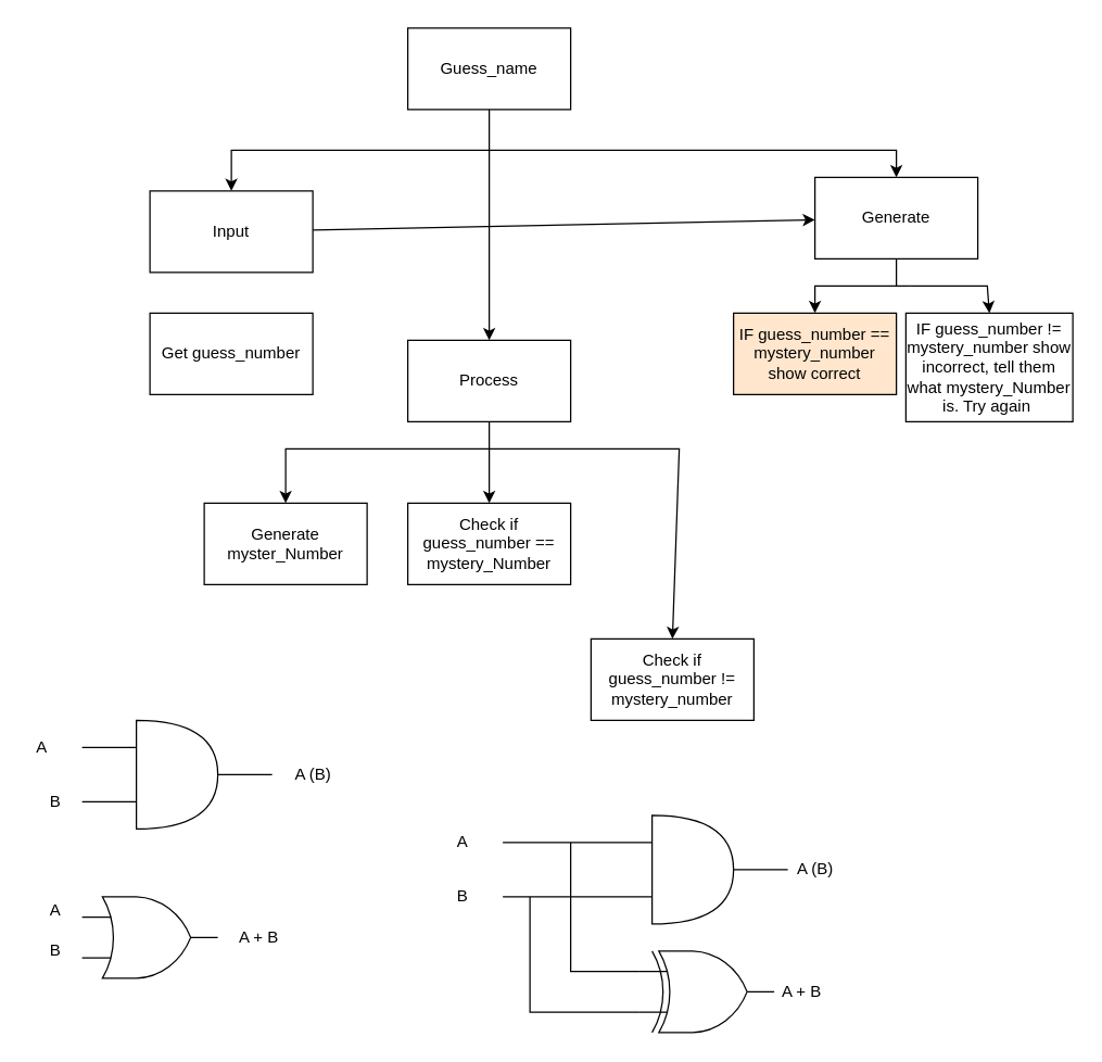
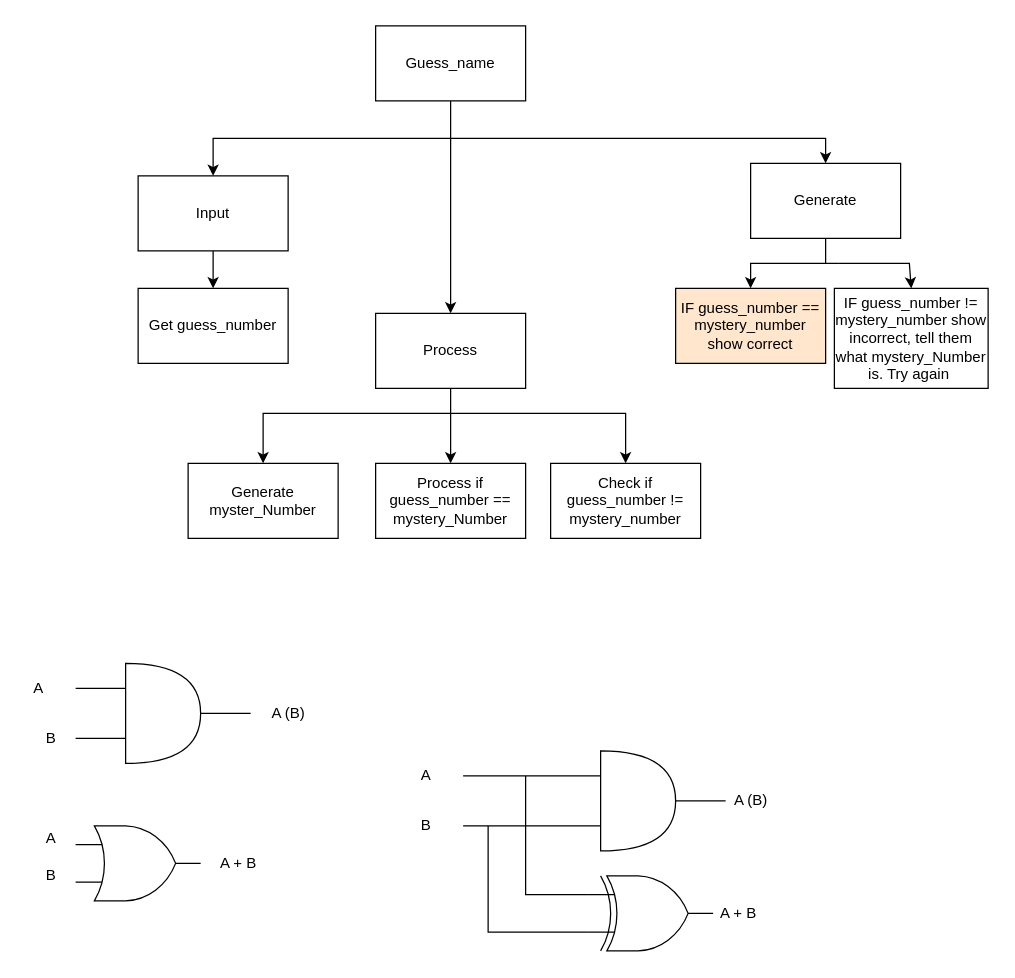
  <mxCell id="0" />
  <mxCell id="1" parent="0" />
  <mxCell id="2" style="edgeStyle=none;html=1;exitX=0.5;exitY=1;exitDx=0;exitDy=0;" parent="1" source="5" target="11" edge="1"><mxGeometry relative="1" as="geometry"><Array as="points"><mxPoint x="360" y="110" /></Array></mxGeometry></mxCell>
  <mxCell id="3" style="edgeStyle=none;html=1;entryX=0.5;entryY=0;entryDx=0;entryDy=0;rounded=0;" parent="1" target="14" edge="1"><mxGeometry relative="1" as="geometry"><mxPoint x="360" y="110" as="sourcePoint" /><Array as="points"><mxPoint x="660" y="110" /></Array></mxGeometry></mxCell>
  <mxCell id="4" style="edgeStyle=none;rounded=0;html=1;entryX=0.5;entryY=0;entryDx=0;entryDy=0;" parent="1" target="7" edge="1"><mxGeometry relative="1" as="geometry"><mxPoint x="360" y="110" as="sourcePoint" /><Array as="points"><mxPoint x="170" y="110" /></Array></mxGeometry></mxCell>
  <mxCell id="5" value="Guess_name" style="rounded=0;whiteSpace=wrap;html=1;" parent="1" vertex="1"><mxGeometry x="300" y="20" width="120" height="60" as="geometry" /></mxCell>
- <mxCell id="6" style="edgeStyle=none;rounded=0;html=1;" parent="1" source="7" target="14" edge="1"><mxGeometry relative="1" as="geometry" /></mxCell>
+ <mxCell id="6" style="edgeStyle=none;rounded=0;html=1;" parent="1" source="7" target="15" edge="1"><mxGeometry relative="1" as="geometry" /></mxCell>
  <mxCell id="7" value="Input" style="rounded=0;whiteSpace=wrap;html=1;" parent="1" vertex="1"><mxGeometry x="110" y="140" width="120" height="60" as="geometry" /></mxCell>
  <mxCell id="8" style="edgeStyle=none;rounded=0;html=1;entryX=0.5;entryY=0;entryDx=0;entryDy=0;" parent="1" target="18" edge="1"><mxGeometry relative="1" as="geometry"><mxPoint x="360" y="330" as="sourcePoint" /><Array as="points"><mxPoint x="500" y="330" /></Array></mxGeometry></mxCell>
  <mxCell id="9" style="edgeStyle=none;rounded=0;html=1;entryX=0.5;entryY=0;entryDx=0;entryDy=0;" parent="1" target="17" edge="1"><mxGeometry relative="1" as="geometry"><mxPoint x="360" y="330" as="sourcePoint" /><Array as="points" /></mxGeometry></mxCell>
  <mxCell id="10" style="edgeStyle=none;html=1;entryX=0.5;entryY=0;entryDx=0;entryDy=0;rounded=0;" parent="1" target="22" edge="1"><mxGeometry relative="1" as="geometry"><mxPoint x="360" y="330" as="sourcePoint" /><Array as="points"><mxPoint x="210" y="330" /></Array></mxGeometry></mxCell>
  <mxCell id="11" value="Process" style="rounded=0;whiteSpace=wrap;html=1;" parent="1" vertex="1"><mxGeometry x="300" y="250" width="120" height="60" as="geometry" /></mxCell>
  <mxCell id="12" style="edgeStyle=none;rounded=0;html=1;entryX=0.5;entryY=0;entryDx=0;entryDy=0;" parent="1" target="16" edge="1"><mxGeometry relative="1" as="geometry"><mxPoint x="670" y="210" as="sourcePoint" /><Array as="points"><mxPoint x="600" y="210" /></Array></mxGeometry></mxCell>
  <mxCell id="13" style="edgeStyle=none;html=1;rounded=0;entryX=0.5;entryY=0;entryDx=0;entryDy=0;" parent="1" target="20" edge="1"><mxGeometry relative="1" as="geometry"><mxPoint x="700" y="230" as="targetPoint" /><mxPoint x="670" y="210" as="sourcePoint" /><Array as="points"><mxPoint x="727" y="210" /></Array></mxGeometry></mxCell>
  <mxCell id="14" value="Generate" style="rounded=0;whiteSpace=wrap;html=1;" parent="1" vertex="1"><mxGeometry x="600" y="130" width="120" height="60" as="geometry" /></mxCell>
  <mxCell id="15" value="Get guess_number" style="rounded=0;whiteSpace=wrap;html=1;" parent="1" vertex="1"><mxGeometry x="110" y="230" width="120" height="60" as="geometry" /></mxCell>
  <mxCell id="16" value="IF guess_number == mystery_number show correct" style="rounded=0;whiteSpace=wrap;html=1;fillColor=#ffe6cc;" parent="1" vertex="1"><mxGeometry x="540" y="230" width="120" height="60" as="geometry" /></mxCell>
- <mxCell id="17" value="Check if guess_number == mystery_Number" style="rounded=0;whiteSpace=wrap;html=1;" parent="1" vertex="1"><mxGeometry x="300" y="370" width="120" height="60" as="geometry" /></mxCell>
- <mxCell id="18" value="Check if guess_number != mystery_number" style="rounded=0;whiteSpace=wrap;html=1;" parent="1" vertex="1"><mxGeometry x="435" y="470" width="120" height="60" as="geometry" /></mxCell>
+ <mxCell id="17" value="Process if guess_number == mystery_Number" style="rounded=0;whiteSpace=wrap;html=1;" parent="1" vertex="1"><mxGeometry x="300" y="370" width="120" height="60" as="geometry" /></mxCell>
+ <mxCell id="18" value="Check if guess_number != mystery_number" style="rounded=0;whiteSpace=wrap;html=1;" parent="1" vertex="1"><mxGeometry x="440" y="370" width="120" height="60" as="geometry" /></mxCell>
  <mxCell id="19" value="" style="endArrow=none;html=1;exitX=0.5;exitY=1;exitDx=0;exitDy=0;" parent="1" source="11" edge="1"><mxGeometry width="50" height="50" relative="1" as="geometry"><mxPoint x="350" y="330" as="sourcePoint" /><mxPoint x="360" y="330" as="targetPoint" /></mxGeometry></mxCell>
  <mxCell id="20" value="IF guess_number != mystery_number show incorrect, tell them what mystery_Number is. Try again&amp;nbsp;" style="rounded=0;whiteSpace=wrap;html=1;" parent="1" vertex="1"><mxGeometry x="667" y="230" width="123" height="80" as="geometry" /></mxCell>
  <mxCell id="21" value="" style="endArrow=none;html=1;rounded=0;entryX=0.5;entryY=1;entryDx=0;entryDy=0;" parent="1" target="14" edge="1"><mxGeometry width="50" height="50" relative="1" as="geometry"><mxPoint x="660" y="210" as="sourcePoint" /><mxPoint x="670" y="190" as="targetPoint" /></mxGeometry></mxCell>
  <mxCell id="22" value="Generate myster_Number" style="rounded=0;whiteSpace=wrap;html=1;" parent="1" vertex="1"><mxGeometry x="150" y="370" width="120" height="60" as="geometry" /></mxCell>
  <mxCell id="23" style="edgeStyle=none;html=1;endArrow=none;endFill=0;" edge="1" parent="1" source="26"><mxGeometry relative="1" as="geometry"><mxPoint x="200" y="570" as="targetPoint" /></mxGeometry></mxCell>
  <mxCell id="24" style="edgeStyle=none;html=1;exitX=0;exitY=0.25;exitDx=0;exitDy=0;exitPerimeter=0;endArrow=none;endFill=0;" edge="1" parent="1" source="26"><mxGeometry relative="1" as="geometry"><mxPoint x="60" y="550" as="targetPoint" /></mxGeometry></mxCell>
  <mxCell id="25" style="edgeStyle=none;html=1;exitX=0;exitY=0.75;exitDx=0;exitDy=0;exitPerimeter=0;endArrow=none;endFill=0;" edge="1" parent="1" source="26"><mxGeometry relative="1" as="geometry"><mxPoint x="60" y="590" as="targetPoint" /></mxGeometry></mxCell>
  <mxCell id="26" value="" style="shape=or;whiteSpace=wrap;html=1;" vertex="1" parent="1"><mxGeometry x="100" y="530" width="60" height="80" as="geometry" /></mxCell>
  <mxCell id="27" value="A (B)" style="text;html=1;align=center;verticalAlign=middle;resizable=0;points=[];autosize=1;strokeColor=none;fillColor=none;" vertex="1" parent="1"><mxGeometry x="210" y="560" width="40" height="20" as="geometry" /></mxCell>
  <mxCell id="28" value="A" style="text;html=1;align=center;verticalAlign=middle;resizable=0;points=[];autosize=1;strokeColor=none;fillColor=none;" vertex="1" parent="1"><mxGeometry x="20" y="540" width="20" height="20" as="geometry" /></mxCell>
  <mxCell id="29" value="B" style="text;html=1;align=center;verticalAlign=middle;resizable=0;points=[];autosize=1;strokeColor=none;fillColor=none;" vertex="1" parent="1"><mxGeometry x="30" y="580" width="20" height="20" as="geometry" /></mxCell>
  <mxCell id="30" value="" style="verticalLabelPosition=bottom;shadow=0;dashed=0;align=center;html=1;verticalAlign=top;shape=mxgraph.electrical.logic_gates.logic_gate;operation=or;" vertex="1" parent="1"><mxGeometry x="60" y="660" width="100" height="60" as="geometry" /></mxCell>
  <mxCell id="31" value="A" style="text;html=1;align=center;verticalAlign=middle;resizable=0;points=[];autosize=1;strokeColor=none;fillColor=none;" vertex="1" parent="1"><mxGeometry x="30" y="660" width="20" height="20" as="geometry" /></mxCell>
  <mxCell id="32" value="B" style="text;html=1;align=center;verticalAlign=middle;resizable=0;points=[];autosize=1;strokeColor=none;fillColor=none;" vertex="1" parent="1"><mxGeometry x="30" y="690" width="20" height="20" as="geometry" /></mxCell>
  <mxCell id="33" value="A + B" style="text;html=1;align=center;verticalAlign=middle;resizable=0;points=[];autosize=1;strokeColor=none;fillColor=none;" vertex="1" parent="1"><mxGeometry x="170" y="680" width="40" height="20" as="geometry" /></mxCell>
  <mxCell id="34" style="edgeStyle=none;html=1;endArrow=none;endFill=0;" edge="1" parent="1" source="37"><mxGeometry relative="1" as="geometry"><mxPoint x="580" y="640" as="targetPoint" /></mxGeometry></mxCell>
  <mxCell id="35" style="edgeStyle=none;html=1;exitX=0;exitY=0.25;exitDx=0;exitDy=0;exitPerimeter=0;endArrow=none;endFill=0;" edge="1" parent="1" source="37"><mxGeometry relative="1" as="geometry"><mxPoint x="370" y="620" as="targetPoint" /></mxGeometry></mxCell>
  <mxCell id="36" style="edgeStyle=none;html=1;exitX=0;exitY=0.75;exitDx=0;exitDy=0;exitPerimeter=0;endArrow=none;endFill=0;" edge="1" parent="1" source="37"><mxGeometry relative="1" as="geometry"><mxPoint x="370" y="660" as="targetPoint" /></mxGeometry></mxCell>
  <mxCell id="37" value="" style="shape=or;whiteSpace=wrap;html=1;" vertex="1" parent="1"><mxGeometry x="480" y="600" width="60" height="80" as="geometry" /></mxCell>
  <mxCell id="38" style="edgeStyle=none;html=1;exitX=0;exitY=0.25;exitDx=0;exitDy=0;exitPerimeter=0;endArrow=none;endFill=0;rounded=0;" edge="1" parent="1" source="40"><mxGeometry relative="1" as="geometry"><mxPoint x="420" y="620" as="targetPoint" /><Array as="points"><mxPoint x="420" y="715" /></Array></mxGeometry></mxCell>
  <mxCell id="39" style="edgeStyle=none;html=1;exitX=0;exitY=0.75;exitDx=0;exitDy=0;exitPerimeter=0;endArrow=none;endFill=0;rounded=0;" edge="1" parent="1" source="40"><mxGeometry relative="1" as="geometry"><mxPoint x="390" y="660" as="targetPoint" /><Array as="points"><mxPoint x="390" y="745" /></Array></mxGeometry></mxCell>
  <mxCell id="40" value="" style="verticalLabelPosition=bottom;shadow=0;dashed=0;align=center;html=1;verticalAlign=top;shape=mxgraph.electrical.logic_gates.logic_gate;operation=xor;" vertex="1" parent="1"><mxGeometry x="470" y="700" width="100" height="60" as="geometry" /></mxCell>
  <mxCell id="41" value="A (B)" style="text;html=1;align=center;verticalAlign=middle;resizable=0;points=[];autosize=1;strokeColor=none;fillColor=none;" vertex="1" parent="1"><mxGeometry x="580" y="630" width="40" height="20" as="geometry" /></mxCell>
  <mxCell id="42" value="A + B" style="text;html=1;align=center;verticalAlign=middle;resizable=0;points=[];autosize=1;strokeColor=none;fillColor=none;" vertex="1" parent="1"><mxGeometry x="570" y="720" width="40" height="20" as="geometry" /></mxCell>
  <mxCell id="43" value="A" style="text;html=1;align=center;verticalAlign=middle;resizable=0;points=[];autosize=1;strokeColor=none;fillColor=none;" vertex="1" parent="1"><mxGeometry x="330" y="610" width="20" height="20" as="geometry" /></mxCell>
  <mxCell id="44" value="B" style="text;html=1;align=center;verticalAlign=middle;resizable=0;points=[];autosize=1;strokeColor=none;fillColor=none;" vertex="1" parent="1"><mxGeometry x="330" y="650" width="20" height="20" as="geometry" /></mxCell>
